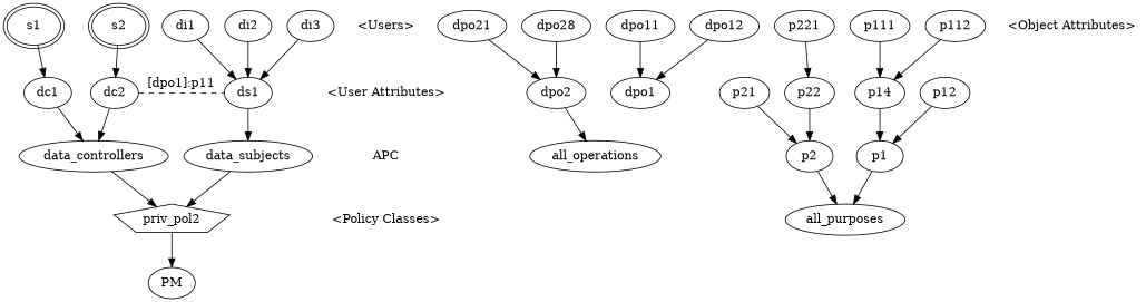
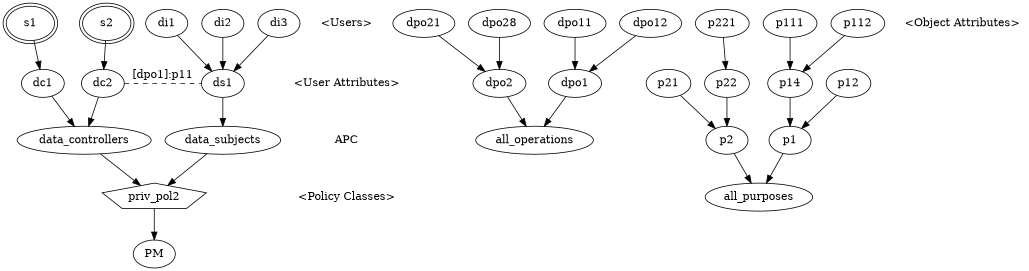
  strict digraph {
    node [shape=ellipse]
    s1 [peripheries=2]
    s2 [peripheries=2]
    dc1
    dc2
    data_subjects
    data_controllers
    ds1
    priv_pol2 [shape=polygon sides=5]
    PM
    APC [height=0 shape=none width=0]
    "<Policy Classes>" [shape=none]
    "<Users>" [shape=none]
    "<User Attributes>" [shape=none]
    di1
    di2
    di3
    dpo1
    all_operations
    dpo11
    dpo12
    dpo2
    dpo21
    n23 [label=dpo28]
    p1
    all_purposes
    n26 [label=p14]
    p12
    p111
    p112
    p2
    p21
    p22
    p221
    "<Object Attributes>" [shape=none]
    subgraph sub_1 {
      rank=same
      s1
      s2
    }
    subgraph sub_2 {
      rank=same
      dc1
      dc2
    }
    subgraph sub_3 {
      rank=same
      data_subjects
      data_controllers
    }
    subgraph sub_4 {
      subgraph sub_5 {
        s1
        s2
      }
      subgraph sub_6 {
        dc1
        dc2
        data_controllers
      }
    }
    subgraph sub_7 {
      subgraph sub_8 {
        data_subjects
        ds1
      }
    }
    subgraph sub_9 {
      priv_pol2
    }
    s1 -> s2 [style=invis]
    s1 -> dc1
    s2 -> dc2
    dc1 -> data_controllers
    dc2 -> data_controllers
    dc2 -> ds1 [arrowhead=none constraint=false label="[dpo1]:p11" style=dashed]
    data_subjects -> priv_pol2
    data_controllers -> priv_pol2
    ds1 -> data_subjects
    priv_pol2 -> PM
    APC -> "<Policy Classes>" [arrowhead=none style=invis]
    "<Users>" -> "<User Attributes>" [arrowhead=none style=invis]
    "<User Attributes>" -> APC [arrowhead=none style=invis]
    di1 -> ds1
    di2 -> ds1
    di3 -> ds1
+   dpo1 -> all_operations
    dpo11 -> dpo1
    dpo12 -> dpo1
    dpo2 -> all_operations
    dpo21 -> dpo2
    n23 -> dpo2
    p1 -> all_purposes
    n26 -> p1
    p12 -> p1
    p111 -> n26
    p112 -> n26
    p2 -> all_purposes
    p21 -> p2
    p22 -> p2
    p221 -> p22
  }
